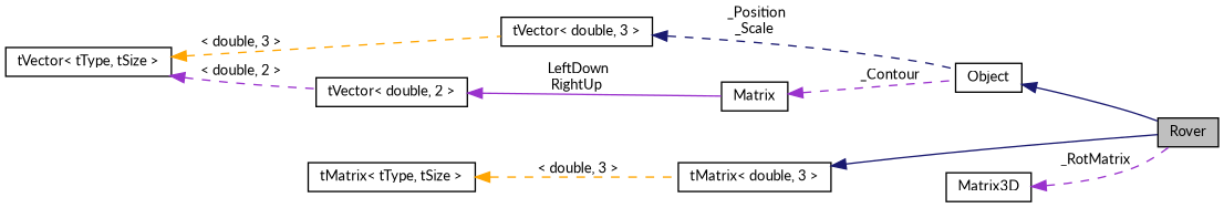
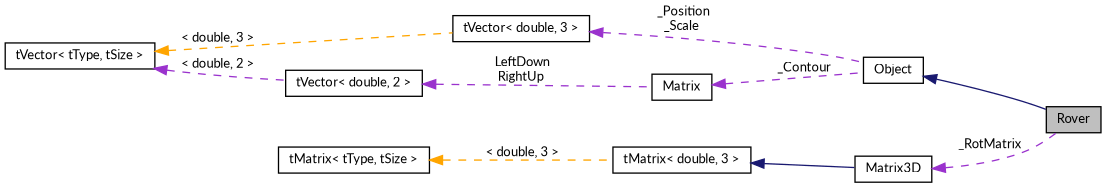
  digraph {
    fontname=Lato
    rankdir=LR
    node [color=black fillcolor=white fontname=Lato fontsize=10 shape=record style=filled]
    edge [color=darkorchid3 dir=back fontname=Lato fontsize=10 labelfontname=FreeSans labelfontsize=10 style=dashed]
    n1 [fillcolor=grey75 fontcolor=black height=0.2 label=Rover width=0.4]
    n2 [height=0.2 label=Object width=0.4]
    n3 [height=0.2 label=Matrix3D width=0.4]
    n4 [height=0.2 label="tMatrix\< double, 3 \>" width=0.4]
    n5 [height=0.2 label="tMatrix\< tType, tSize \>" width=0.4]
    n6 [height=0.2 label="tVector\< double, 3 \>" width=0.4]
    n7 [height=0.2 label="tVector\< tType, tSize \>" width=0.4]
    n8 [height=0.2 label="tVector\< double, 2 \>" width=0.4]
    n9 [height=0.2 label=Matrix width=0.4]
    n2 -> n1 [color=midnightblue style=solid]
    n3 -> n1 [label=" _RotMatrix"]
-   n4 -> n1 [color=midnightblue style=solid]
+   n4 -> n3 [color=midnightblue style=solid]
    n5 -> n4 [color=orange label=" \< double, 3 \>"]
-   n6 -> n2 [color=midnightblue label=" _Position\n_Scale"]
+   n6 -> n2 [label=" _Position\n_Scale"]
    n7 -> n6 [color=orange label=" \< double, 3 \>"]
    n7 -> n8 [label=" \< double, 2 \>"]
-   n8 -> n9 [label=" LeftDown\nRightUp" style=solid]
+   n8 -> n9 [label=" LeftDown\nRightUp"]
    n9 -> n2 [label=" _Contour"]
  }
